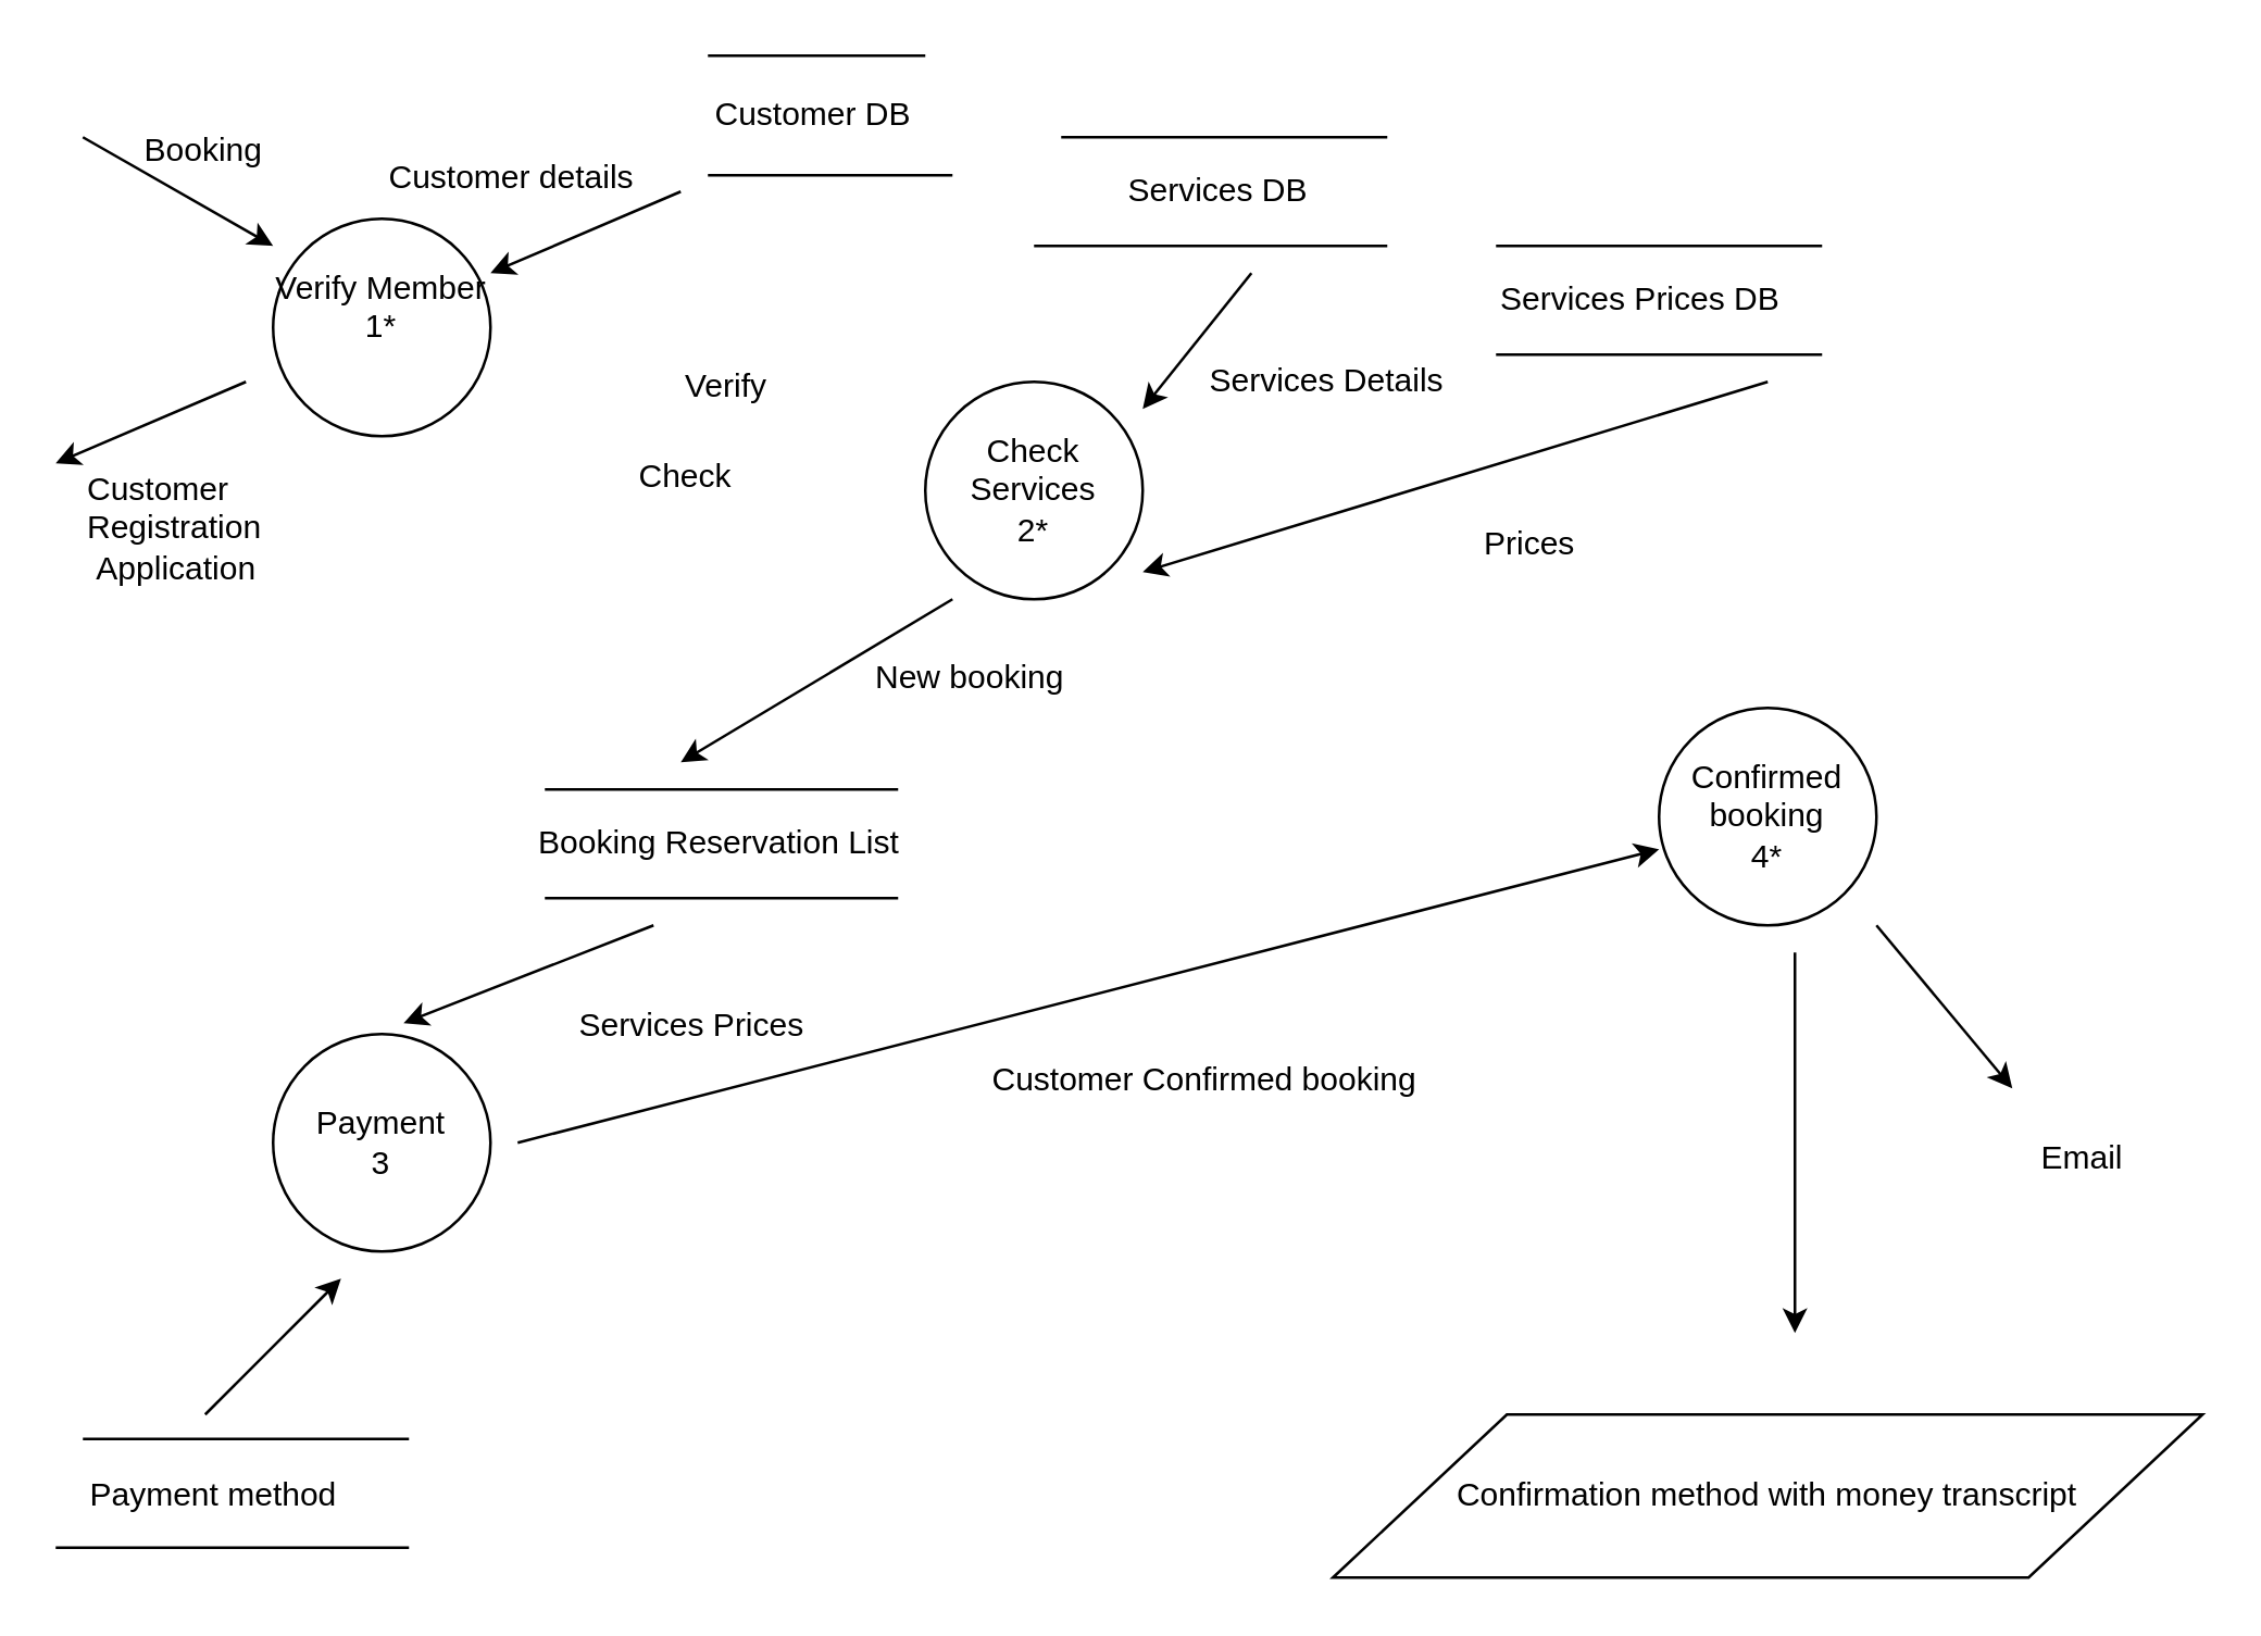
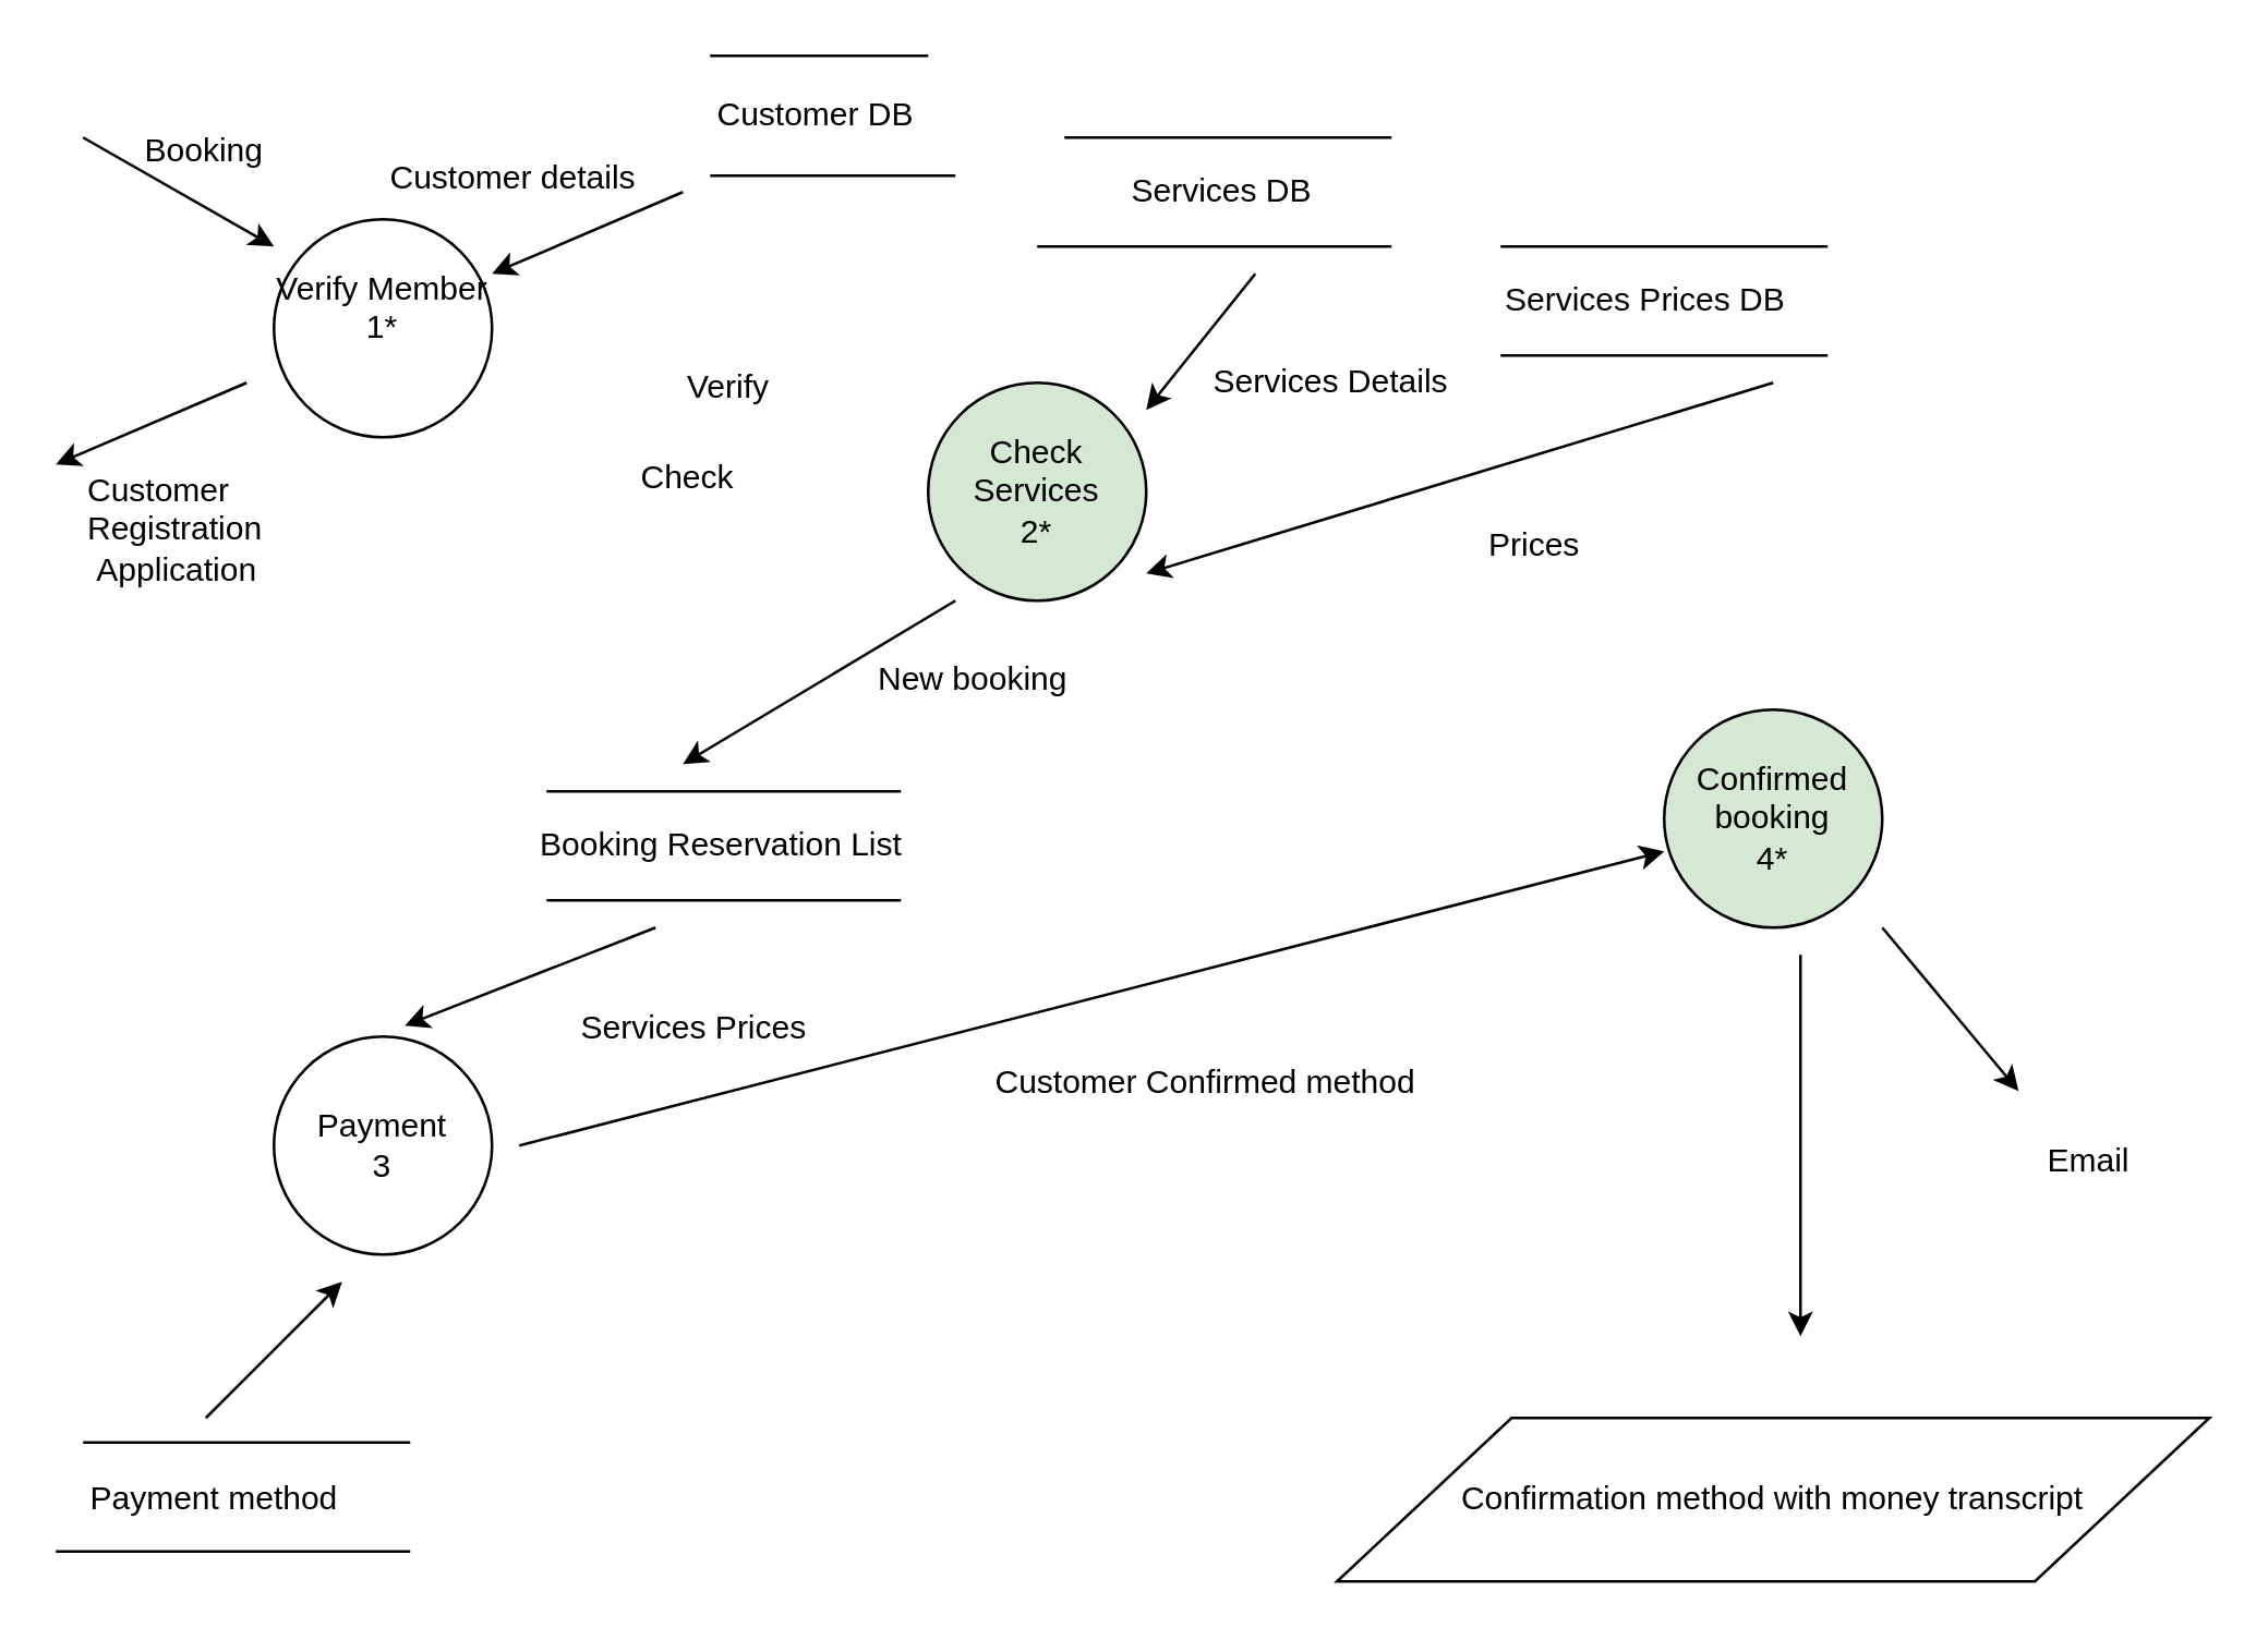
  <mxCell id="0" />
  <mxCell id="1" parent="0" />
  <mxCell id="2" value="Verify Member&lt;br&gt;1*&lt;br&gt;&lt;br&gt;" style="ellipse;whiteSpace=wrap;html=1;aspect=fixed;" vertex="1" parent="1"><mxGeometry x="100" y="80" width="80" height="80" as="geometry" /></mxCell>
- <mxCell id="3" value="Check Services&lt;br&gt;2*&lt;br&gt;" style="ellipse;whiteSpace=wrap;html=1;aspect=fixed;" vertex="1" parent="1"><mxGeometry x="340" y="140" width="80" height="80" as="geometry" /></mxCell>
- <mxCell id="4" value="Confirmed booking&lt;br&gt;4*&lt;br&gt;" style="ellipse;whiteSpace=wrap;html=1;aspect=fixed;" vertex="1" parent="1"><mxGeometry x="610" y="260" width="80" height="80" as="geometry" /></mxCell>
+ <mxCell id="3" value="Check Services&lt;br&gt;2*&lt;br&gt;" style="ellipse;whiteSpace=wrap;html=1;aspect=fixed;fillColor=#d5e8d4;" vertex="1" parent="1"><mxGeometry x="340" y="140" width="80" height="80" as="geometry" /></mxCell>
+ <mxCell id="4" value="Confirmed booking&lt;br&gt;4*&lt;br&gt;" style="ellipse;whiteSpace=wrap;html=1;aspect=fixed;fillColor=#d5e8d4;" vertex="1" parent="1"><mxGeometry x="610" y="260" width="80" height="80" as="geometry" /></mxCell>
  <mxCell id="5" value="Payment&lt;br&gt;3&lt;br&gt;" style="ellipse;whiteSpace=wrap;html=1;aspect=fixed;" vertex="1" parent="1"><mxGeometry x="100" y="380" width="80" height="80" as="geometry" /></mxCell>
  <mxCell id="6" value="" style="endArrow=none;html=1;" edge="1" parent="1"><mxGeometry width="50" height="50" relative="1" as="geometry"><mxPoint x="260" y="20" as="sourcePoint" /><mxPoint x="340" y="20" as="targetPoint" /></mxGeometry></mxCell>
  <mxCell id="7" value="" style="endArrow=none;html=1;" edge="1" parent="1"><mxGeometry width="50" height="50" relative="1" as="geometry"><mxPoint x="260" y="64" as="sourcePoint" /><mxPoint x="350" y="64" as="targetPoint" /></mxGeometry></mxCell>
  <mxCell id="8" value="" style="endArrow=none;html=1;" edge="1" parent="1"><mxGeometry width="50" height="50" relative="1" as="geometry"><mxPoint x="390" y="50" as="sourcePoint" /><mxPoint x="510" y="50" as="targetPoint" /></mxGeometry></mxCell>
  <mxCell id="9" value="" style="endArrow=none;html=1;" edge="1" parent="1"><mxGeometry width="50" height="50" relative="1" as="geometry"><mxPoint x="380" y="90" as="sourcePoint" /><mxPoint x="510" y="90" as="targetPoint" /></mxGeometry></mxCell>
  <mxCell id="10" value="" style="endArrow=classic;html=1;" edge="1" parent="1"><mxGeometry width="50" height="50" relative="1" as="geometry"><mxPoint x="30" y="50" as="sourcePoint" /><mxPoint x="100" y="90" as="targetPoint" /></mxGeometry></mxCell>
  <mxCell id="11" value="" style="endArrow=classic;html=1;" edge="1" parent="1"><mxGeometry width="50" height="50" relative="1" as="geometry"><mxPoint x="90" y="140" as="sourcePoint" /><mxPoint x="20" y="170" as="targetPoint" /></mxGeometry></mxCell>
  <mxCell id="12" value="" style="endArrow=classic;html=1;" edge="1" parent="1"><mxGeometry width="50" height="50" relative="1" as="geometry"><mxPoint x="690" y="340" as="sourcePoint" /><mxPoint x="740" y="400" as="targetPoint" /></mxGeometry></mxCell>
  <mxCell id="13" value="" style="endArrow=classic;html=1;entryX=0;entryY=0.65;entryDx=0;entryDy=0;entryPerimeter=0;" edge="1" parent="1" target="4"><mxGeometry width="50" height="50" relative="1" as="geometry"><mxPoint x="190" y="420" as="sourcePoint" /><mxPoint x="240" y="390" as="targetPoint" /></mxGeometry></mxCell>
  <mxCell id="14" value="" style="endArrow=classic;html=1;" edge="1" parent="1"><mxGeometry width="50" height="50" relative="1" as="geometry"><mxPoint x="75" y="520" as="sourcePoint" /><mxPoint x="125" y="470" as="targetPoint" /></mxGeometry></mxCell>
  <mxCell id="15" value="" style="endArrow=classic;html=1;" edge="1" parent="1"><mxGeometry width="50" height="50" relative="1" as="geometry"><mxPoint x="350" y="220" as="sourcePoint" /><mxPoint x="250" y="280" as="targetPoint" /></mxGeometry></mxCell>
  <mxCell id="16" value="" style="endArrow=classic;html=1;entryX=0.6;entryY=-0.05;entryDx=0;entryDy=0;entryPerimeter=0;" edge="1" parent="1" target="5"><mxGeometry width="50" height="50" relative="1" as="geometry"><mxPoint x="240" y="340" as="sourcePoint" /><mxPoint x="150" y="290" as="targetPoint" /></mxGeometry></mxCell>
  <mxCell id="17" value="" style="endArrow=none;html=1;" edge="1" parent="1"><mxGeometry width="50" height="50" relative="1" as="geometry"><mxPoint x="30" y="529" as="sourcePoint" /><mxPoint x="150" y="529" as="targetPoint" /></mxGeometry></mxCell>
  <mxCell id="18" value="" style="endArrow=none;html=1;" edge="1" parent="1"><mxGeometry width="50" height="50" relative="1" as="geometry"><mxPoint x="20" y="569" as="sourcePoint" /><mxPoint x="150" y="569" as="targetPoint" /></mxGeometry></mxCell>
  <mxCell id="19" value="" style="endArrow=none;html=1;" edge="1" parent="1"><mxGeometry width="50" height="50" relative="1" as="geometry"><mxPoint x="200" y="290" as="sourcePoint" /><mxPoint x="330" y="290" as="targetPoint" /></mxGeometry></mxCell>
  <mxCell id="20" value="" style="endArrow=none;html=1;" edge="1" parent="1"><mxGeometry width="50" height="50" relative="1" as="geometry"><mxPoint x="200" y="330" as="sourcePoint" /><mxPoint x="330" y="330" as="targetPoint" /></mxGeometry></mxCell>
  <mxCell id="21" value="" style="endArrow=classic;html=1;" edge="1" parent="1"><mxGeometry width="50" height="50" relative="1" as="geometry"><mxPoint x="660" y="350" as="sourcePoint" /><mxPoint x="660" y="490" as="targetPoint" /><Array as="points" /></mxGeometry></mxCell>
  <mxCell id="22" value="" style="endArrow=none;html=1;" edge="1" parent="1"><mxGeometry width="50" height="50" relative="1" as="geometry"><mxPoint x="550" y="90" as="sourcePoint" /><mxPoint x="670" y="90" as="targetPoint" /></mxGeometry></mxCell>
  <mxCell id="23" value="" style="endArrow=none;html=1;" edge="1" parent="1"><mxGeometry width="50" height="50" relative="1" as="geometry"><mxPoint x="550" y="130" as="sourcePoint" /><mxPoint x="670" y="130" as="targetPoint" /></mxGeometry></mxCell>
  <mxCell id="24" value="" style="endArrow=classic;html=1;" edge="1" parent="1"><mxGeometry width="50" height="50" relative="1" as="geometry"><mxPoint x="460" y="100" as="sourcePoint" /><mxPoint x="420" y="150" as="targetPoint" /></mxGeometry></mxCell>
  <mxCell id="25" value="" style="endArrow=classic;html=1;" edge="1" parent="1"><mxGeometry width="50" height="50" relative="1" as="geometry"><mxPoint x="650" y="140" as="sourcePoint" /><mxPoint x="420" y="210" as="targetPoint" /></mxGeometry></mxCell>
  <mxCell id="26" value="" style="endArrow=classic;html=1;" edge="1" parent="1"><mxGeometry width="50" height="50" relative="1" as="geometry"><mxPoint x="250" y="70" as="sourcePoint" /><mxPoint x="180" y="100" as="targetPoint" /></mxGeometry></mxCell>
  <mxCell id="27" value="Booking" style="text;html=1;resizable=0;points=[];autosize=1;align=left;verticalAlign=top;spacingTop=-4;" vertex="1" parent="1"><mxGeometry x="51" y="45" width="60" height="20" as="geometry" /></mxCell>
  <mxCell id="28" value="Customer &lt;br&gt;Registration&amp;nbsp;&lt;br&gt;&amp;nbsp;Application" style="text;html=1;resizable=0;points=[];autosize=1;align=left;verticalAlign=top;spacingTop=-4;" vertex="1" parent="1"><mxGeometry x="30" y="170" width="80" height="40" as="geometry" /></mxCell>
  <mxCell id="29" value="Customer details" style="text;html=1;resizable=0;points=[];autosize=1;align=left;verticalAlign=top;spacingTop=-4;" vertex="1" parent="1"><mxGeometry x="141" y="55" width="110" height="20" as="geometry" /></mxCell>
  <mxCell id="30" value="Customer DB" style="text;html=1;resizable=0;points=[];autosize=1;align=left;verticalAlign=top;spacingTop=-4;" vertex="1" parent="1"><mxGeometry x="261" y="32" width="90" height="20" as="geometry" /></mxCell>
  <mxCell id="31" value="Verify" style="text;html=1;resizable=0;points=[];autosize=1;align=left;verticalAlign=top;spacingTop=-4;" vertex="1" parent="1"><mxGeometry x="250" y="132" width="50" height="20" as="geometry" /></mxCell>
  <mxCell id="32" value="Check" style="text;html=1;resizable=0;points=[];autosize=1;align=left;verticalAlign=top;spacingTop=-4;" vertex="1" parent="1"><mxGeometry x="233" y="165" width="60" height="20" as="geometry" /></mxCell>
  <mxCell id="33" value="New booking" style="text;html=1;resizable=0;points=[];autosize=1;align=left;verticalAlign=top;spacingTop=-4;" vertex="1" parent="1"><mxGeometry x="320" y="239" width="80" height="20" as="geometry" /></mxCell>
  <mxCell id="34" value="Services DB" style="text;html=1;resizable=0;points=[];autosize=1;align=left;verticalAlign=top;spacingTop=-4;" vertex="1" parent="1"><mxGeometry x="413" y="60" width="80" height="20" as="geometry" /></mxCell>
  <mxCell id="35" value="Services Details" style="text;html=1;resizable=0;points=[];autosize=1;align=left;verticalAlign=top;spacingTop=-4;" vertex="1" parent="1"><mxGeometry x="443" y="130" width="100" height="20" as="geometry" /></mxCell>
  <mxCell id="36" value="Prices" style="text;html=1;resizable=0;points=[];autosize=1;align=left;verticalAlign=top;spacingTop=-4;" vertex="1" parent="1"><mxGeometry x="544" y="190" width="50" height="20" as="geometry" /></mxCell>
  <mxCell id="37" value="Services Prices DB" style="text;html=1;resizable=0;points=[];autosize=1;align=left;verticalAlign=top;spacingTop=-4;" vertex="1" parent="1"><mxGeometry x="550" y="100" width="120" height="20" as="geometry" /></mxCell>
  <mxCell id="38" value="Booking Reservation List" style="text;html=1;resizable=0;points=[];autosize=1;align=left;verticalAlign=top;spacingTop=-4;" vertex="1" parent="1"><mxGeometry x="196" y="300" width="150" height="20" as="geometry" /></mxCell>
  <mxCell id="39" value="Services Prices" style="text;html=1;resizable=0;points=[];autosize=1;align=left;verticalAlign=top;spacingTop=-4;" vertex="1" parent="1"><mxGeometry x="211" y="367" width="100" height="20" as="geometry" /></mxCell>
  <mxCell id="40" value="Payment method" style="text;html=1;resizable=0;points=[];autosize=1;align=left;verticalAlign=top;spacingTop=-4;" vertex="1" parent="1"><mxGeometry x="31" y="540" width="110" height="20" as="geometry" /></mxCell>
- <mxCell id="41" value="Customer Confirmed booking" style="text;html=1;resizable=0;points=[];autosize=1;align=left;verticalAlign=top;spacingTop=-4;" vertex="1" parent="1"><mxGeometry x="363" y="387" width="170" height="20" as="geometry" /></mxCell>
+ <mxCell id="41" value="Customer Confirmed method" style="text;html=1;resizable=0;points=[];autosize=1;align=left;verticalAlign=top;spacingTop=-4;" vertex="1" parent="1"><mxGeometry x="363" y="387" width="170" height="20" as="geometry" /></mxCell>
  <mxCell id="42" value="Email" style="text;html=1;resizable=0;points=[];autosize=1;align=left;verticalAlign=top;spacingTop=-4;" vertex="1" parent="1"><mxGeometry x="749" y="416" width="50" height="20" as="geometry" /></mxCell>
  <mxCell id="43" value="Confirmation method with money transcript" style="shape=parallelogram;perimeter=parallelogramPerimeter;whiteSpace=wrap;html=1;" vertex="1" parent="1"><mxGeometry x="490" y="520" width="320" height="60" as="geometry" /></mxCell>
